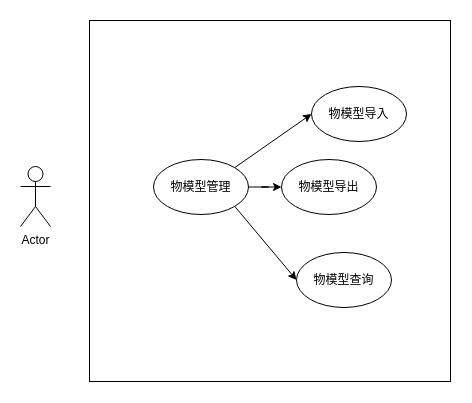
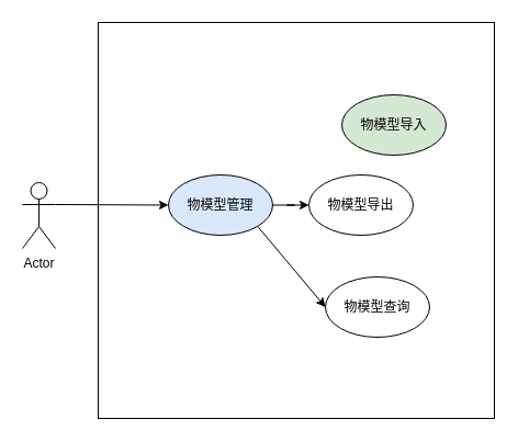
  <mxCell id="0" />
  <mxCell id="1" parent="0" />
  <mxCell id="2" value="" style="whiteSpace=wrap;html=1;aspect=fixed;" vertex="1" parent="1"><mxGeometry x="89" y="20" width="361" height="361" as="geometry" /></mxCell>
+ <mxCell id="3" style="edgeStyle=none;rounded=0;orthogonalLoop=1;jettySize=auto;html=1;exitX=1;exitY=0.333;exitDx=0;exitDy=0;exitPerimeter=0;entryX=0;entryY=0.5;entryDx=0;entryDy=0;" edge="1" parent="1" source="4" target="8"><mxGeometry relative="1" as="geometry" /></mxCell>
  <mxCell id="4" value="Actor" style="shape=umlActor;verticalLabelPosition=bottom;verticalAlign=top;html=1;outlineConnect=0;" vertex="1" parent="1"><mxGeometry x="20" y="166" width="30" height="60" as="geometry" /></mxCell>
  <mxCell id="5" value="" style="edgeStyle=orthogonalEdgeStyle;rounded=0;orthogonalLoop=1;jettySize=auto;html=1;" edge="1" parent="1" source="8" target="10"><mxGeometry relative="1" as="geometry" /></mxCell>
- <mxCell id="6" style="rounded=0;orthogonalLoop=1;jettySize=auto;html=1;exitX=1;exitY=0;exitDx=0;exitDy=0;entryX=0;entryY=0.5;entryDx=0;entryDy=0;" edge="1" parent="1" source="8" target="9"><mxGeometry relative="1" as="geometry" /></mxCell>
  <mxCell id="7" style="edgeStyle=none;rounded=0;orthogonalLoop=1;jettySize=auto;html=1;exitX=1;exitY=1;exitDx=0;exitDy=0;entryX=0;entryY=0.5;entryDx=0;entryDy=0;" edge="1" parent="1" source="8" target="11"><mxGeometry relative="1" as="geometry" /></mxCell>
- <mxCell id="8" value="物模型管理" style="ellipse;whiteSpace=wrap;html=1;" vertex="1" parent="1"><mxGeometry x="153" y="159" width="95" height="55" as="geometry" /></mxCell>
- <mxCell id="9" value="物模型导入" style="ellipse;whiteSpace=wrap;html=1;" vertex="1" parent="1"><mxGeometry x="311" y="86" width="95" height="55" as="geometry" /></mxCell>
+ <mxCell id="8" value="物模型管理" style="ellipse;whiteSpace=wrap;html=1;fillColor=#dae8fc;" vertex="1" parent="1"><mxGeometry x="153" y="159" width="95" height="55" as="geometry" /></mxCell>
+ <mxCell id="9" value="物模型导入" style="ellipse;whiteSpace=wrap;html=1;fillColor=#d5e8d4;" vertex="1" parent="1"><mxGeometry x="311" y="86" width="95" height="55" as="geometry" /></mxCell>
  <mxCell id="10" value="物模型导出" style="ellipse;whiteSpace=wrap;html=1;" vertex="1" parent="1"><mxGeometry x="281" y="159" width="95" height="55" as="geometry" /></mxCell>
  <mxCell id="11" value="物模型查询" style="ellipse;whiteSpace=wrap;html=1;" vertex="1" parent="1"><mxGeometry x="296" y="252" width="95" height="55" as="geometry" /></mxCell>
